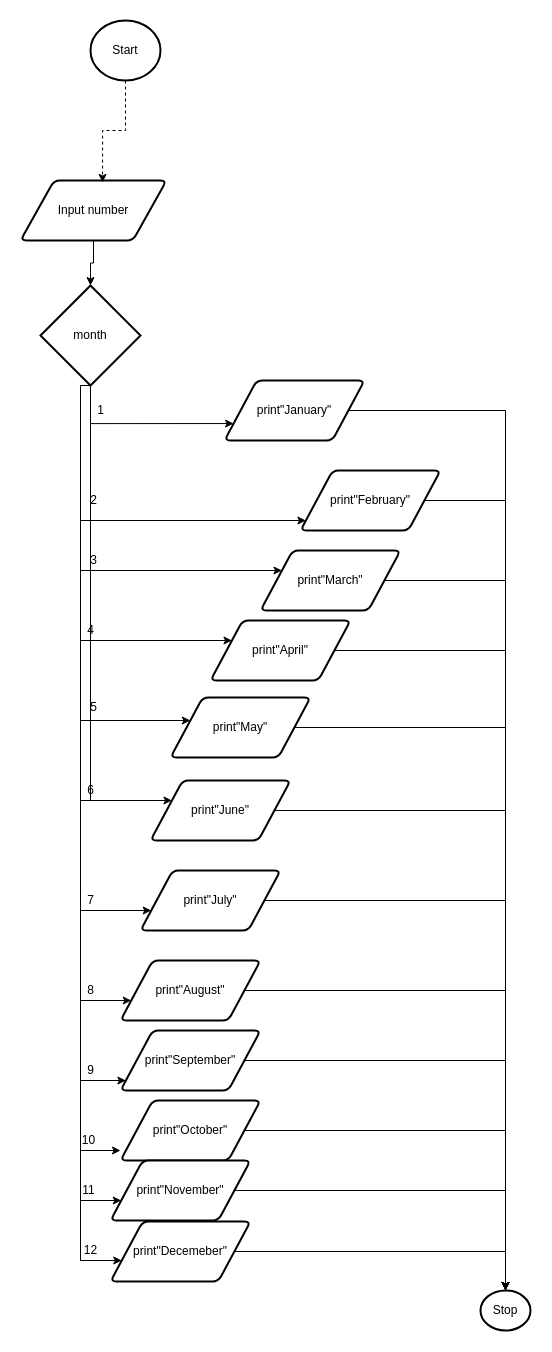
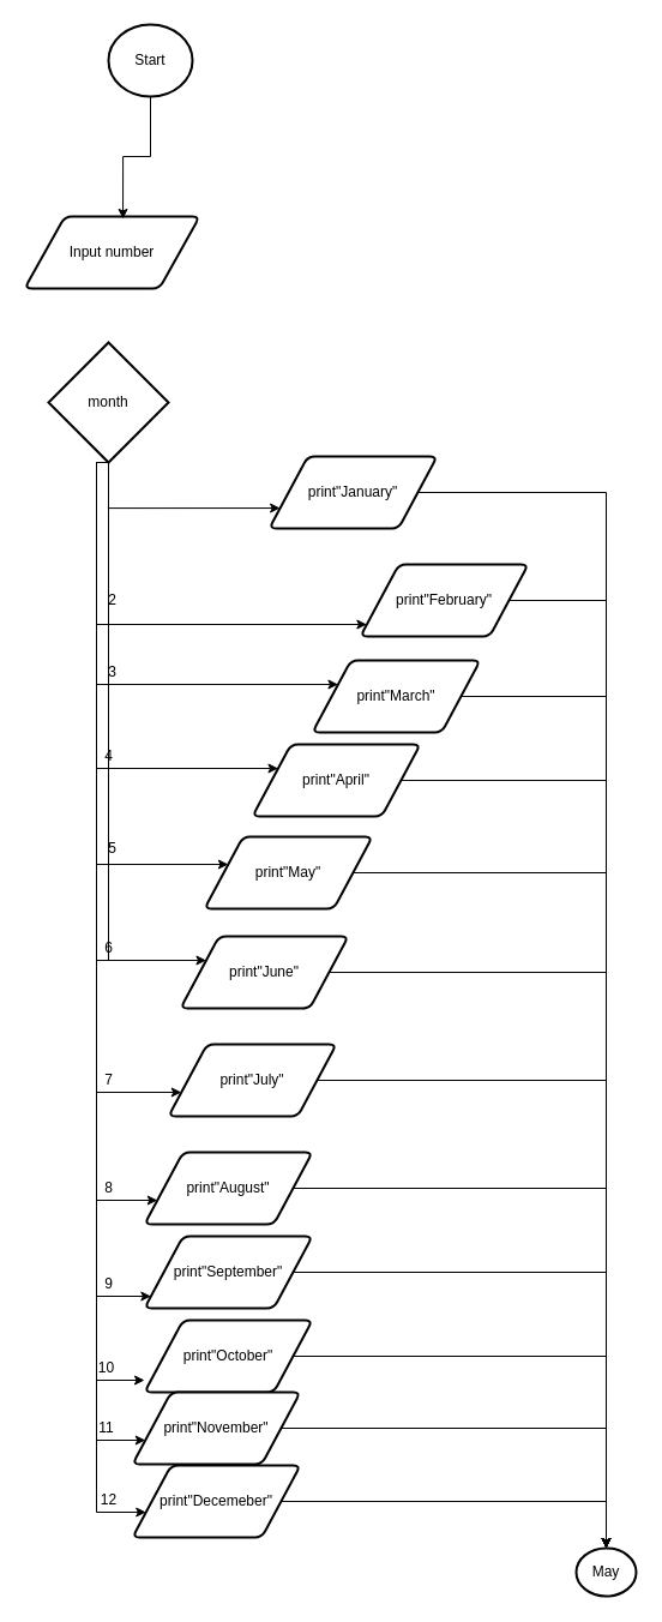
  <mxCell id="0" />
  <mxCell id="1" parent="0" />
- <mxCell id="2" style="edgeStyle=orthogonalEdgeStyle;html=1;exitX=0.5;exitY=1;exitDx=0;exitDy=0;entryX=0.5;entryY=0;entryDx=0;entryDy=0;entryPerimeter=0;rounded=0;" parent="1" source="3" target="16" edge="1"><mxGeometry relative="1" as="geometry" /></mxCell>
  <mxCell id="3" value="Input number" style="shape=parallelogram;html=1;strokeWidth=2;perimeter=parallelogramPerimeter;whiteSpace=wrap;rounded=1;arcSize=12;size=0.23;" parent="1" vertex="1"><mxGeometry x="20" y="180" width="146" height="60" as="geometry" /></mxCell>
  <mxCell id="4" style="edgeStyle=orthogonalEdgeStyle;rounded=0;html=1;exitX=0.5;exitY=1;exitDx=0;exitDy=0;exitPerimeter=0;entryX=0;entryY=0.75;entryDx=0;entryDy=0;" parent="1" source="16" target="18" edge="1"><mxGeometry relative="1" as="geometry" /></mxCell>
  <mxCell id="5" style="edgeStyle=orthogonalEdgeStyle;rounded=0;html=1;exitX=0.5;exitY=1;exitDx=0;exitDy=0;exitPerimeter=0;" parent="1" source="16" target="23" edge="1"><mxGeometry relative="1" as="geometry"><mxPoint x="150" y="660" as="targetPoint" /><Array as="points"><mxPoint x="80" y="570" /><mxPoint x="270" y="570" /></Array></mxGeometry></mxCell>
  <mxCell id="6" style="edgeStyle=orthogonalEdgeStyle;rounded=0;html=1;exitX=0.5;exitY=1;exitDx=0;exitDy=0;exitPerimeter=0;" parent="1" source="16" target="27" edge="1"><mxGeometry relative="1" as="geometry"><mxPoint x="140" y="771" as="targetPoint" /><Array as="points"><mxPoint x="80" y="640" /><mxPoint x="220" y="640" /></Array></mxGeometry></mxCell>
  <mxCell id="7" style="edgeStyle=orthogonalEdgeStyle;rounded=0;html=1;exitX=0.5;exitY=1;exitDx=0;exitDy=0;exitPerimeter=0;" parent="1" source="16" target="30" edge="1"><mxGeometry relative="1" as="geometry"><mxPoint x="130" y="890" as="targetPoint" /><Array as="points"><mxPoint x="80" y="720" /><mxPoint x="210" y="720" /></Array></mxGeometry></mxCell>
  <mxCell id="8" style="edgeStyle=orthogonalEdgeStyle;rounded=0;html=1;exitX=0.5;exitY=1;exitDx=0;exitDy=0;exitPerimeter=0;" parent="1" source="16" target="33" edge="1"><mxGeometry relative="1" as="geometry"><mxPoint x="110" y="1010" as="targetPoint" /><Array as="points"><mxPoint x="80" y="800" /><mxPoint x="190" y="800" /></Array></mxGeometry></mxCell>
  <mxCell id="9" style="edgeStyle=orthogonalEdgeStyle;rounded=0;html=1;exitX=0.5;exitY=1;exitDx=0;exitDy=0;exitPerimeter=0;" parent="1" source="16" target="20" edge="1"><mxGeometry relative="1" as="geometry"><mxPoint x="200" y="520" as="targetPoint" /><Array as="points"><mxPoint x="80" y="520" /></Array></mxGeometry></mxCell>
  <mxCell id="10" style="edgeStyle=orthogonalEdgeStyle;rounded=0;html=1;exitX=0.5;exitY=1;exitDx=0;exitDy=0;exitPerimeter=0;" parent="1" source="16" target="36" edge="1"><mxGeometry relative="1" as="geometry"><mxPoint x="120" y="910" as="targetPoint" /><Array as="points"><mxPoint x="80" y="910" /></Array></mxGeometry></mxCell>
  <mxCell id="11" style="edgeStyle=orthogonalEdgeStyle;rounded=0;html=1;exitX=0.5;exitY=1;exitDx=0;exitDy=0;exitPerimeter=0;" parent="1" source="16" target="39" edge="1"><mxGeometry relative="1" as="geometry"><mxPoint x="110" y="1000" as="targetPoint" /><Array as="points"><mxPoint x="80" y="1000" /></Array></mxGeometry></mxCell>
  <mxCell id="12" style="edgeStyle=orthogonalEdgeStyle;rounded=0;html=1;exitX=0.5;exitY=1;exitDx=0;exitDy=0;exitPerimeter=0;" parent="1" source="16" target="42" edge="1"><mxGeometry relative="1" as="geometry"><mxPoint x="110" y="1080" as="targetPoint" /><Array as="points"><mxPoint x="80" y="1080" /></Array></mxGeometry></mxCell>
  <mxCell id="13" style="edgeStyle=orthogonalEdgeStyle;rounded=0;html=1;exitX=0.5;exitY=1;exitDx=0;exitDy=0;exitPerimeter=0;" parent="1" source="16" edge="1"><mxGeometry relative="1" as="geometry"><mxPoint x="120" y="1150" as="targetPoint" /><Array as="points"><mxPoint x="80" y="1150" /></Array></mxGeometry></mxCell>
  <mxCell id="14" style="edgeStyle=orthogonalEdgeStyle;rounded=0;html=1;exitX=0.5;exitY=1;exitDx=0;exitDy=0;exitPerimeter=0;" parent="1" source="16" target="46" edge="1"><mxGeometry relative="1" as="geometry"><mxPoint x="100" y="1200" as="targetPoint" /><Array as="points"><mxPoint x="80" y="1200" /></Array></mxGeometry></mxCell>
  <mxCell id="15" style="edgeStyle=orthogonalEdgeStyle;rounded=0;html=1;exitX=0.5;exitY=1;exitDx=0;exitDy=0;exitPerimeter=0;" parent="1" source="16" target="48" edge="1"><mxGeometry relative="1" as="geometry"><mxPoint x="90" y="1260" as="targetPoint" /><Array as="points"><mxPoint x="80" y="1260" /></Array></mxGeometry></mxCell>
  <mxCell id="16" value="month" style="strokeWidth=2;html=1;shape=mxgraph.flowchart.decision;whiteSpace=wrap;" parent="1" vertex="1"><mxGeometry x="40" y="285" width="100" height="100" as="geometry" /></mxCell>
  <mxCell id="17" style="edgeStyle=orthogonalEdgeStyle;rounded=0;html=1;exitX=1;exitY=0.5;exitDx=0;exitDy=0;entryX=0.5;entryY=0;entryDx=0;entryDy=0;entryPerimeter=0;" parent="1" source="18" target="51" edge="1"><mxGeometry relative="1" as="geometry" /></mxCell>
  <mxCell id="18" value="print&quot;January&quot;" style="shape=parallelogram;html=1;strokeWidth=2;perimeter=parallelogramPerimeter;whiteSpace=wrap;rounded=1;arcSize=12;size=0.23;" parent="1" vertex="1"><mxGeometry x="224" y="380" width="140" height="60" as="geometry" /></mxCell>
  <mxCell id="19" style="edgeStyle=orthogonalEdgeStyle;rounded=0;html=1;exitX=1;exitY=0.5;exitDx=0;exitDy=0;entryX=0.5;entryY=0;entryDx=0;entryDy=0;entryPerimeter=0;" parent="1" source="20" target="51" edge="1"><mxGeometry relative="1" as="geometry"><Array as="points"><mxPoint x="505" y="500" /></Array></mxGeometry></mxCell>
  <mxCell id="20" value="print&quot;February&quot;" style="shape=parallelogram;html=1;strokeWidth=2;perimeter=parallelogramPerimeter;whiteSpace=wrap;rounded=1;arcSize=12;size=0.23;" parent="1" vertex="1"><mxGeometry x="300" y="470" width="140" height="60" as="geometry" /></mxCell>
  <mxCell id="21" value="2" style="text;html=1;align=center;verticalAlign=middle;resizable=0;points=[];autosize=1;strokeColor=none;fillColor=none;" parent="1" vertex="1"><mxGeometry x="83" y="490" width="20" height="20" as="geometry" /></mxCell>
  <mxCell id="22" style="edgeStyle=orthogonalEdgeStyle;rounded=0;html=1;exitX=1;exitY=0.5;exitDx=0;exitDy=0;entryX=0.5;entryY=0;entryDx=0;entryDy=0;entryPerimeter=0;" parent="1" source="23" target="51" edge="1"><mxGeometry relative="1" as="geometry" /></mxCell>
  <mxCell id="23" value="print&quot;March&quot;" style="shape=parallelogram;html=1;strokeWidth=2;perimeter=parallelogramPerimeter;whiteSpace=wrap;rounded=1;arcSize=12;size=0.23;" parent="1" vertex="1"><mxGeometry x="260" y="550" width="140" height="60" as="geometry" /></mxCell>
- <mxCell id="24" value="1" style="text;html=1;align=center;verticalAlign=middle;resizable=0;points=[];autosize=1;strokeColor=none;fillColor=none;" parent="1" vertex="1"><mxGeometry x="90" y="400" width="20" height="20" as="geometry" /></mxCell>
  <mxCell id="25" value="3" style="text;html=1;align=center;verticalAlign=middle;resizable=0;points=[];autosize=1;strokeColor=none;fillColor=none;" parent="1" vertex="1"><mxGeometry x="83" y="550" width="20" height="20" as="geometry" /></mxCell>
  <mxCell id="26" style="edgeStyle=orthogonalEdgeStyle;rounded=0;html=1;exitX=1;exitY=0.5;exitDx=0;exitDy=0;entryX=0.5;entryY=0;entryDx=0;entryDy=0;entryPerimeter=0;" parent="1" source="27" target="51" edge="1"><mxGeometry relative="1" as="geometry" /></mxCell>
  <mxCell id="27" value="print&quot;April&quot;" style="shape=parallelogram;html=1;strokeWidth=2;perimeter=parallelogramPerimeter;whiteSpace=wrap;rounded=1;arcSize=12;size=0.23;" parent="1" vertex="1"><mxGeometry x="210" y="620" width="140" height="60" as="geometry" /></mxCell>
  <mxCell id="28" value="4" style="text;html=1;align=center;verticalAlign=middle;resizable=0;points=[];autosize=1;strokeColor=none;fillColor=none;" parent="1" vertex="1"><mxGeometry x="80" y="620" width="20" height="20" as="geometry" /></mxCell>
  <mxCell id="29" style="edgeStyle=orthogonalEdgeStyle;rounded=0;html=1;exitX=1;exitY=0.5;exitDx=0;exitDy=0;entryX=0.5;entryY=0;entryDx=0;entryDy=0;entryPerimeter=0;" parent="1" source="30" target="51" edge="1"><mxGeometry relative="1" as="geometry" /></mxCell>
  <mxCell id="30" value="print&quot;May&quot;" style="shape=parallelogram;html=1;strokeWidth=2;perimeter=parallelogramPerimeter;whiteSpace=wrap;rounded=1;arcSize=12;size=0.23;" parent="1" vertex="1"><mxGeometry x="170" y="697" width="140" height="60" as="geometry" /></mxCell>
  <mxCell id="31" value="5" style="text;html=1;align=center;verticalAlign=middle;resizable=0;points=[];autosize=1;strokeColor=none;fillColor=none;" parent="1" vertex="1"><mxGeometry x="83" y="697" width="20" height="20" as="geometry" /></mxCell>
  <mxCell id="32" style="edgeStyle=orthogonalEdgeStyle;rounded=0;html=1;exitX=1;exitY=0.5;exitDx=0;exitDy=0;entryX=0.5;entryY=0;entryDx=0;entryDy=0;entryPerimeter=0;" parent="1" source="33" target="51" edge="1"><mxGeometry relative="1" as="geometry" /></mxCell>
  <mxCell id="33" value="print&quot;June&quot;" style="shape=parallelogram;html=1;strokeWidth=2;perimeter=parallelogramPerimeter;whiteSpace=wrap;rounded=1;arcSize=12;size=0.23;" parent="1" vertex="1"><mxGeometry x="150" y="780" width="140" height="60" as="geometry" /></mxCell>
  <mxCell id="34" value="6" style="text;html=1;align=center;verticalAlign=middle;resizable=0;points=[];autosize=1;strokeColor=none;fillColor=none;" parent="1" vertex="1"><mxGeometry x="80" y="780" width="20" height="20" as="geometry" /></mxCell>
  <mxCell id="35" style="edgeStyle=orthogonalEdgeStyle;rounded=0;html=1;exitX=1;exitY=0.5;exitDx=0;exitDy=0;" parent="1" source="36" target="51" edge="1"><mxGeometry relative="1" as="geometry" /></mxCell>
  <mxCell id="36" value="print&quot;July&quot;" style="shape=parallelogram;html=1;strokeWidth=2;perimeter=parallelogramPerimeter;whiteSpace=wrap;rounded=1;arcSize=12;size=0.23;" parent="1" vertex="1"><mxGeometry x="140" y="870" width="140" height="60" as="geometry" /></mxCell>
  <mxCell id="37" value="7" style="text;html=1;align=center;verticalAlign=middle;resizable=0;points=[];autosize=1;strokeColor=none;fillColor=none;" parent="1" vertex="1"><mxGeometry x="80" y="890" width="20" height="20" as="geometry" /></mxCell>
  <mxCell id="38" style="edgeStyle=orthogonalEdgeStyle;rounded=0;html=1;exitX=1;exitY=0.5;exitDx=0;exitDy=0;" parent="1" source="39" target="51" edge="1"><mxGeometry relative="1" as="geometry" /></mxCell>
  <mxCell id="39" value="print&quot;August&quot;" style="shape=parallelogram;html=1;strokeWidth=2;perimeter=parallelogramPerimeter;whiteSpace=wrap;rounded=1;arcSize=12;size=0.23;" parent="1" vertex="1"><mxGeometry x="120" y="960" width="140" height="60" as="geometry" /></mxCell>
  <mxCell id="40" value="8" style="text;html=1;align=center;verticalAlign=middle;resizable=0;points=[];autosize=1;strokeColor=none;fillColor=none;" parent="1" vertex="1"><mxGeometry x="80" y="980" width="20" height="20" as="geometry" /></mxCell>
  <mxCell id="41" style="edgeStyle=orthogonalEdgeStyle;rounded=0;html=1;exitX=1;exitY=0.5;exitDx=0;exitDy=0;entryX=0.5;entryY=0;entryDx=0;entryDy=0;entryPerimeter=0;" parent="1" source="42" target="51" edge="1"><mxGeometry relative="1" as="geometry" /></mxCell>
  <mxCell id="42" value="print&quot;September&quot;" style="shape=parallelogram;html=1;strokeWidth=2;perimeter=parallelogramPerimeter;whiteSpace=wrap;rounded=1;arcSize=12;size=0.23;" parent="1" vertex="1"><mxGeometry x="120" y="1030" width="140" height="60" as="geometry" /></mxCell>
  <mxCell id="43" style="edgeStyle=orthogonalEdgeStyle;rounded=0;html=1;exitX=1;exitY=0.5;exitDx=0;exitDy=0;entryX=0.5;entryY=0;entryDx=0;entryDy=0;entryPerimeter=0;" parent="1" source="44" target="51" edge="1"><mxGeometry relative="1" as="geometry" /></mxCell>
  <mxCell id="44" value="print&quot;October&quot;" style="shape=parallelogram;html=1;strokeWidth=2;perimeter=parallelogramPerimeter;whiteSpace=wrap;rounded=1;arcSize=12;size=0.23;" parent="1" vertex="1"><mxGeometry x="120" y="1100" width="140" height="60" as="geometry" /></mxCell>
  <mxCell id="45" style="edgeStyle=orthogonalEdgeStyle;rounded=0;html=1;exitX=1;exitY=0.5;exitDx=0;exitDy=0;entryX=0.5;entryY=0;entryDx=0;entryDy=0;entryPerimeter=0;" parent="1" source="46" target="51" edge="1"><mxGeometry relative="1" as="geometry" /></mxCell>
  <mxCell id="46" value="print&quot;November&quot;" style="shape=parallelogram;html=1;strokeWidth=2;perimeter=parallelogramPerimeter;whiteSpace=wrap;rounded=1;arcSize=12;size=0.23;" parent="1" vertex="1"><mxGeometry x="110" y="1160" width="140" height="60" as="geometry" /></mxCell>
  <mxCell id="47" style="edgeStyle=orthogonalEdgeStyle;rounded=0;html=1;exitX=1;exitY=0.5;exitDx=0;exitDy=0;entryX=0.5;entryY=0;entryDx=0;entryDy=0;entryPerimeter=0;" parent="1" source="48" target="51" edge="1"><mxGeometry relative="1" as="geometry" /></mxCell>
  <mxCell id="48" value="print&quot;Decemeber&quot;" style="shape=parallelogram;html=1;strokeWidth=2;perimeter=parallelogramPerimeter;whiteSpace=wrap;rounded=1;arcSize=12;size=0.23;" parent="1" vertex="1"><mxGeometry x="110" y="1221" width="140" height="60" as="geometry" /></mxCell>
  <mxCell id="49" value="9" style="text;html=1;align=center;verticalAlign=middle;resizable=0;points=[];autosize=1;strokeColor=none;fillColor=none;" parent="1" vertex="1"><mxGeometry x="80" y="1060" width="20" height="20" as="geometry" /></mxCell>
  <mxCell id="50" value="10" style="text;html=1;align=center;verticalAlign=middle;resizable=0;points=[];autosize=1;strokeColor=none;fillColor=none;" parent="1" vertex="1"><mxGeometry x="73" y="1130" width="30" height="20" as="geometry" /></mxCell>
- <mxCell id="51" value="Stop" style="strokeWidth=2;html=1;shape=mxgraph.flowchart.start_2;whiteSpace=wrap;" parent="1" vertex="1"><mxGeometry x="480" y="1290" width="50" height="40" as="geometry" /></mxCell>
- <mxCell id="52" style="edgeStyle=orthogonalEdgeStyle;rounded=0;html=1;entryX=0.562;entryY=0.033;entryDx=0;entryDy=0;entryPerimeter=0;dashed=1;" parent="1" source="53" target="3" edge="1"><mxGeometry relative="1" as="geometry" /></mxCell>
+ <mxCell id="51" value="May" style="strokeWidth=2;html=1;shape=mxgraph.flowchart.start_2;whiteSpace=wrap;" parent="1" vertex="1"><mxGeometry x="480" y="1290" width="50" height="40" as="geometry" /></mxCell>
+ <mxCell id="52" style="edgeStyle=orthogonalEdgeStyle;rounded=0;html=1;entryX=0.562;entryY=0.033;entryDx=0;entryDy=0;entryPerimeter=0;" parent="1" source="53" target="3" edge="1"><mxGeometry relative="1" as="geometry" /></mxCell>
  <mxCell id="53" value="Start" style="strokeWidth=2;html=1;shape=mxgraph.flowchart.start_2;whiteSpace=wrap;" parent="1" vertex="1"><mxGeometry x="90" y="20" width="70" height="60" as="geometry" /></mxCell>
  <mxCell id="54" value="11" style="text;html=1;align=center;verticalAlign=middle;resizable=0;points=[];autosize=1;strokeColor=none;fillColor=none;" parent="1" vertex="1"><mxGeometry x="73" y="1180" width="30" height="20" as="geometry" /></mxCell>
  <mxCell id="55" value="12" style="text;html=1;align=center;verticalAlign=middle;resizable=0;points=[];autosize=1;strokeColor=none;fillColor=none;" parent="1" vertex="1"><mxGeometry x="75" y="1240" width="30" height="20" as="geometry" /></mxCell>
